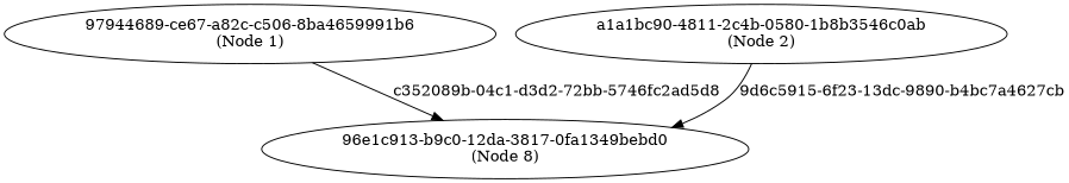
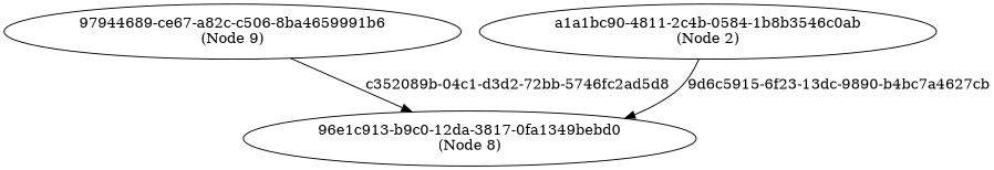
  digraph {
    n1 [label="96e1c913-b9c0-12da-3817-0fa1349bebd0\n(Node 8)"]
-   n2 [label="97944689-ce67-a82c-c506-8ba4659991b6\n(Node 1)"]
-   n3 [label="a1a1bc90-4811-2c4b-0580-1b8b3546c0ab\n(Node 2)"]
+   n2 [label="97944689-ce67-a82c-c506-8ba4659991b6\n(Node 9)"]
+   n3 [label="a1a1bc90-4811-2c4b-0584-1b8b3546c0ab\n(Node 2)"]
    n2 -> n1 [label="c352089b-04c1-d3d2-72bb-5746fc2ad5d8"]
    n3 -> n1 [label="9d6c5915-6f23-13dc-9890-b4bc7a4627cb"]
  }
